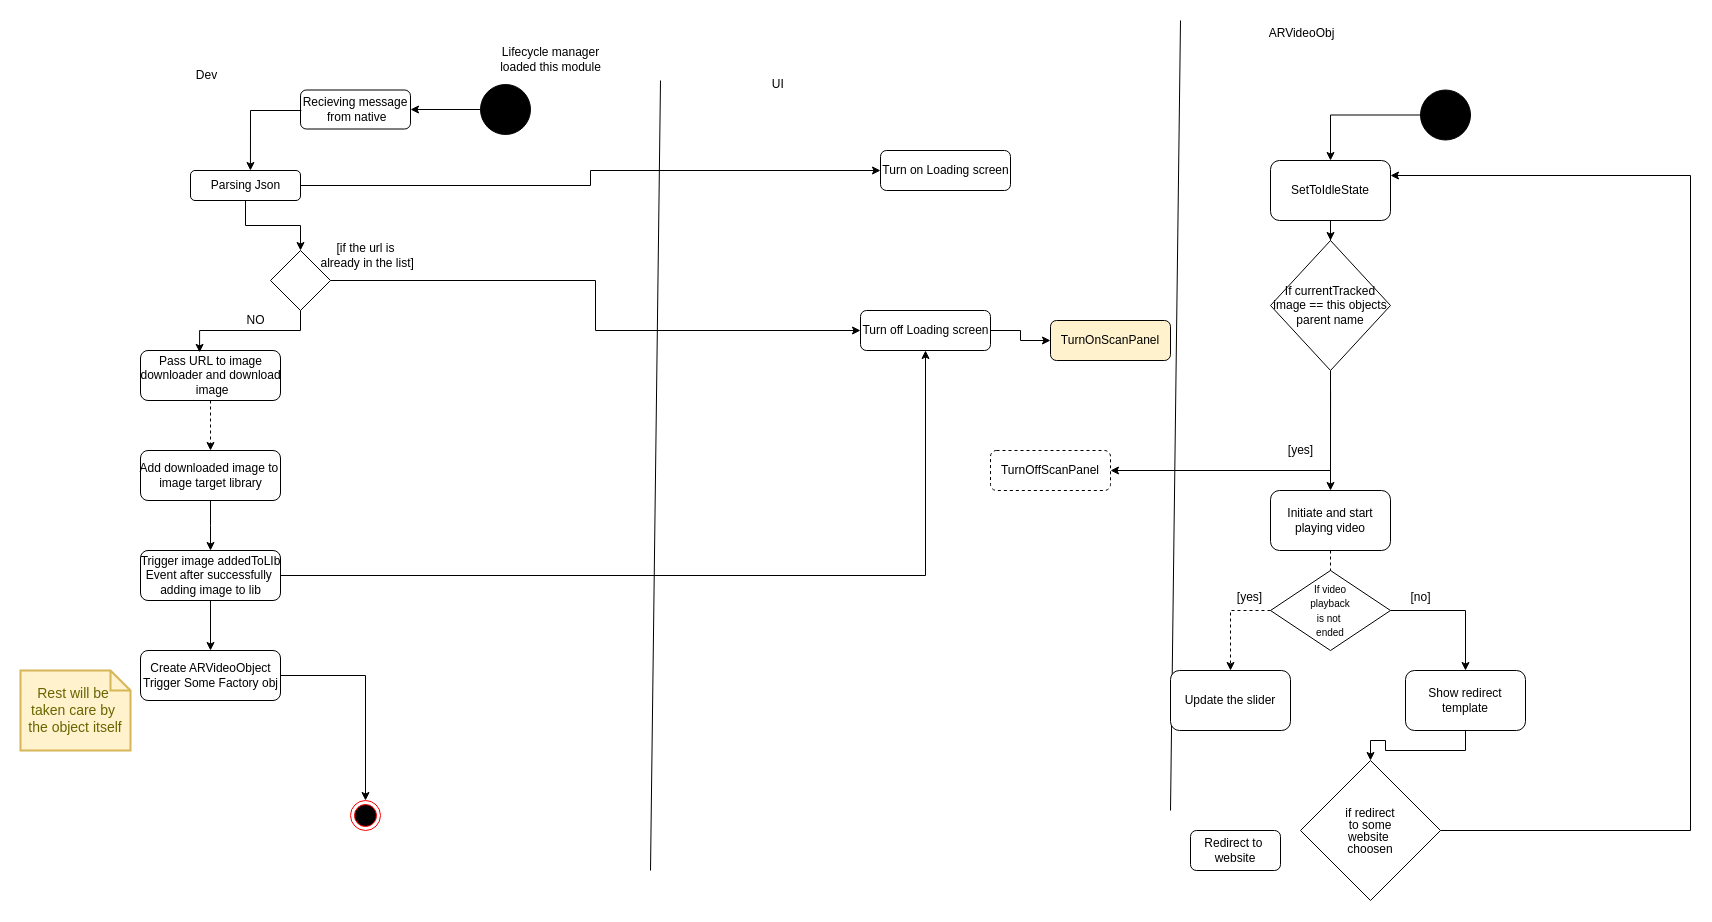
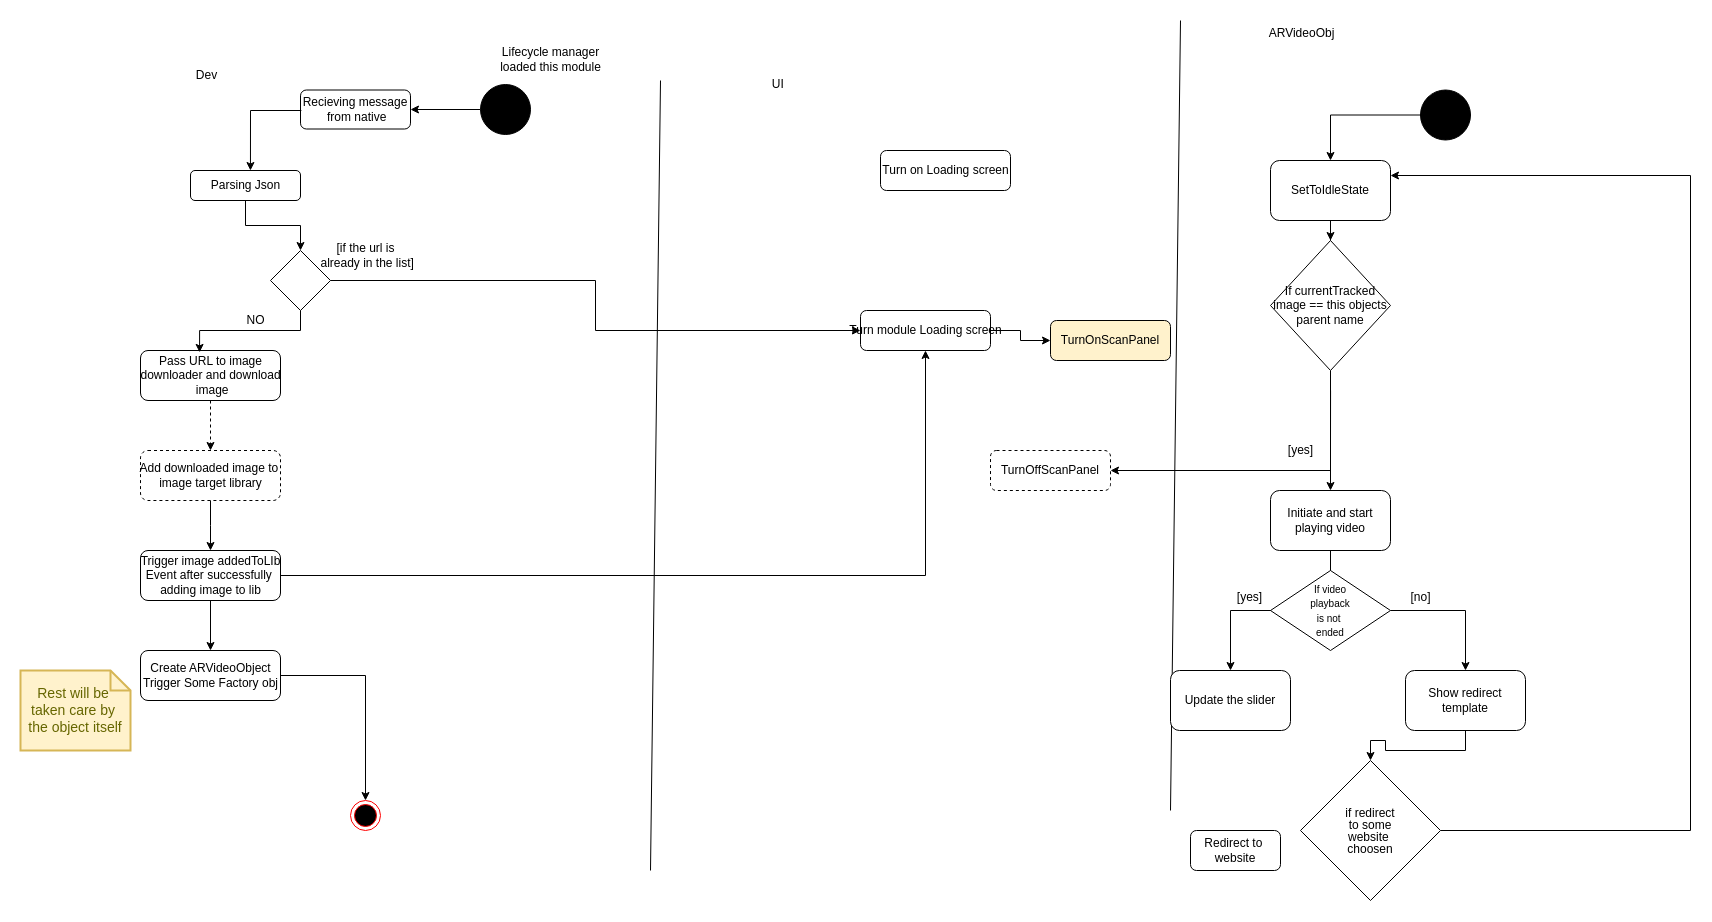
  <mxCell id="0" />
  <mxCell id="1" parent="0" />
  <mxCell id="2" value="" style="ellipse;html=1;shape=endState;fillColor=#000000;strokeColor=#ff0000;" parent="1" vertex="1"><mxGeometry x="350" y="800" width="30" height="30" as="geometry" /></mxCell>
  <mxCell id="3" style="edgeStyle=orthogonalEdgeStyle;rounded=0;orthogonalLoop=1;jettySize=auto;html=1;entryX=0.545;entryY=0;entryDx=0;entryDy=0;entryPerimeter=0;" parent="1" target="6" edge="1"><mxGeometry relative="1" as="geometry"><mxPoint x="300.858" y="110" as="sourcePoint" /><Array as="points"><mxPoint x="250" y="110" /></Array></mxGeometry></mxCell>
  <mxCell id="4" value="" style="edgeStyle=orthogonalEdgeStyle;rounded=0;orthogonalLoop=1;jettySize=auto;html=1;" parent="1" source="6" target="9" edge="1"><mxGeometry relative="1" as="geometry"><mxPoint x="245" y="260" as="targetPoint" /></mxGeometry></mxCell>
- <mxCell id="5" style="edgeStyle=orthogonalEdgeStyle;rounded=0;orthogonalLoop=1;jettySize=auto;html=1;entryX=0;entryY=0.5;entryDx=0;entryDy=0;" parent="1" source="6" target="24" edge="1"><mxGeometry relative="1" as="geometry" /></mxCell>
  <mxCell id="6" value="Parsing Json" style="html=1;fillColor=none;rounded=1;" parent="1" vertex="1"><mxGeometry x="190" y="170" width="110" height="30" as="geometry" /></mxCell>
  <mxCell id="7" style="edgeStyle=orthogonalEdgeStyle;rounded=0;orthogonalLoop=1;jettySize=auto;html=1;entryX=0.422;entryY=0.038;entryDx=0;entryDy=0;entryPerimeter=0;" parent="1" source="9" target="12" edge="1"><mxGeometry relative="1" as="geometry" /></mxCell>
  <mxCell id="8" style="edgeStyle=orthogonalEdgeStyle;rounded=0;orthogonalLoop=1;jettySize=auto;html=1;entryX=0;entryY=0.5;entryDx=0;entryDy=0;" parent="1" source="9" target="26" edge="1"><mxGeometry relative="1" as="geometry"><mxPoint x="470" y="320" as="targetPoint" /></mxGeometry></mxCell>
  <mxCell id="9" value="" style="rhombus;whiteSpace=wrap;html=1;rounded=0;fillColor=none;" parent="1" vertex="1"><mxGeometry x="270" y="250" width="60" height="60" as="geometry" /></mxCell>
  <mxCell id="10" value="[if the url is&lt;br&gt;&amp;nbsp;already in the list]" style="text;html=1;align=center;verticalAlign=middle;resizable=0;points=[];autosize=1;" parent="1" vertex="1"><mxGeometry x="310" y="240" width="110" height="30" as="geometry" /></mxCell>
  <mxCell id="11" value="" style="edgeStyle=orthogonalEdgeStyle;rounded=0;orthogonalLoop=1;jettySize=auto;html=1;dashed=1;" parent="1" source="12" target="14" edge="1"><mxGeometry relative="1" as="geometry" /></mxCell>
  <mxCell id="12" value="Pass URL to image &lt;br&gt;downloader and download&lt;br&gt;&amp;nbsp;image" style="html=1;fillColor=none;rounded=1;" parent="1" vertex="1"><mxGeometry x="140" y="350" width="140" height="50" as="geometry" /></mxCell>
  <mxCell id="13" style="edgeStyle=orthogonalEdgeStyle;rounded=0;orthogonalLoop=1;jettySize=auto;html=1;" parent="1" source="14" edge="1"><mxGeometry relative="1" as="geometry"><mxPoint x="210" y="550" as="targetPoint" /></mxGeometry></mxCell>
- <mxCell id="14" value="Add downloaded image to&amp;nbsp;&lt;br&gt;image target library" style="html=1;fillColor=none;rounded=1;" parent="1" vertex="1"><mxGeometry x="140" y="450" width="140" height="50" as="geometry" /></mxCell>
+ <mxCell id="14" value="Add downloaded image to&amp;nbsp;&lt;br&gt;image target library" style="html=1;fillColor=none;rounded=1;dashed=1;" parent="1" vertex="1"><mxGeometry x="140" y="450" width="140" height="50" as="geometry" /></mxCell>
  <mxCell id="15" value="NO" style="text;html=1;align=center;verticalAlign=middle;resizable=0;points=[];autosize=1;" parent="1" vertex="1"><mxGeometry x="240" y="310" width="30" height="20" as="geometry" /></mxCell>
  <mxCell id="16" value="" style="edgeStyle=orthogonalEdgeStyle;rounded=0;orthogonalLoop=1;jettySize=auto;html=1;" parent="1" source="18" target="20" edge="1"><mxGeometry relative="1" as="geometry" /></mxCell>
  <mxCell id="17" style="edgeStyle=orthogonalEdgeStyle;rounded=0;orthogonalLoop=1;jettySize=auto;html=1;entryX=0.5;entryY=1;entryDx=0;entryDy=0;" parent="1" source="18" target="26" edge="1"><mxGeometry relative="1" as="geometry" /></mxCell>
  <mxCell id="18" value="Trigger image addedToLIb&lt;br&gt;Event after successfully&amp;nbsp;&lt;br&gt;adding image to lib" style="html=1;fillColor=none;rounded=1;" parent="1" vertex="1"><mxGeometry x="140" y="550" width="140" height="50" as="geometry" /></mxCell>
  <mxCell id="19" style="edgeStyle=orthogonalEdgeStyle;rounded=0;orthogonalLoop=1;jettySize=auto;html=1;entryX=0.5;entryY=0;entryDx=0;entryDy=0;" parent="1" source="20" target="2" edge="1"><mxGeometry relative="1" as="geometry" /></mxCell>
  <mxCell id="20" value="Create ARVideoObject&lt;br&gt;Trigger Some Factory obj" style="html=1;fillColor=none;rounded=1;" parent="1" vertex="1"><mxGeometry x="140" y="650" width="140" height="50" as="geometry" /></mxCell>
  <mxCell id="21" value="" style="endArrow=none;html=1;" parent="1" edge="1"><mxGeometry width="50" height="50" relative="1" as="geometry"><mxPoint x="650" y="870" as="sourcePoint" /><mxPoint x="660" y="80" as="targetPoint" /></mxGeometry></mxCell>
  <mxCell id="22" value="Dev" style="text;html=1;align=center;verticalAlign=middle;resizable=0;points=[];autosize=1;" parent="1" vertex="1"><mxGeometry x="186" y="65" width="40" height="20" as="geometry" /></mxCell>
  <mxCell id="23" value="UI&amp;nbsp;" style="text;html=1;align=center;verticalAlign=middle;resizable=0;points=[];autosize=1;" parent="1" vertex="1"><mxGeometry x="764" y="74" width="30" height="20" as="geometry" /></mxCell>
  <mxCell id="24" value="Turn on Loading screen" style="html=1;fillColor=none;rounded=1;" parent="1" vertex="1"><mxGeometry x="880" y="150" width="130" height="40" as="geometry" /></mxCell>
  <mxCell id="25" style="edgeStyle=orthogonalEdgeStyle;rounded=0;orthogonalLoop=1;jettySize=auto;html=1;entryX=0;entryY=0.5;entryDx=0;entryDy=0;" edge="1" parent="1" source="26" target="32"><mxGeometry relative="1" as="geometry" /></mxCell>
- <mxCell id="26" value="Turn off Loading screen" style="html=1;fillColor=none;rounded=1;" parent="1" vertex="1"><mxGeometry x="860" y="310" width="130" height="40" as="geometry" /></mxCell>
+ <mxCell id="26" value="Turn module Loading screen" style="html=1;fillColor=none;rounded=1;" parent="1" vertex="1"><mxGeometry x="860" y="310" width="130" height="40" as="geometry" /></mxCell>
  <mxCell id="27" value="Rest will be&amp;nbsp;&lt;br&gt;taken care by&amp;nbsp;&lt;br&gt;the object itself" style="shape=note;strokeWidth=2;fontSize=14;size=20;whiteSpace=wrap;html=1;fillColor=#fff2cc;strokeColor=#d6b656;fontColor=#666600;rounded=0;" parent="1" vertex="1"><mxGeometry x="20" y="670" width="110.0" height="80" as="geometry" /></mxCell>
  <mxCell id="28" value="Recieving message&lt;br&gt;&amp;nbsp;from native" style="rounded=1;whiteSpace=wrap;html=1;fillColor=none;" parent="1" vertex="1"><mxGeometry x="300" y="89.5" width="110" height="39" as="geometry" /></mxCell>
  <mxCell id="29" style="edgeStyle=orthogonalEdgeStyle;rounded=0;orthogonalLoop=1;jettySize=auto;html=1;entryX=1;entryY=0.5;entryDx=0;entryDy=0;" parent="1" source="30" target="28" edge="1"><mxGeometry relative="1" as="geometry" /></mxCell>
  <mxCell id="30" value="" style="ellipse;whiteSpace=wrap;html=1;aspect=fixed;rounded=0;fillColor=#000000;" parent="1" vertex="1"><mxGeometry x="480" y="84" width="50" height="50" as="geometry" /></mxCell>
  <mxCell id="31" value="Lifecycle manager&lt;br&gt;loaded this module" style="text;html=1;align=center;verticalAlign=middle;resizable=0;points=[];autosize=1;" parent="1" vertex="1"><mxGeometry x="490" y="44" width="120" height="30" as="geometry" /></mxCell>
  <mxCell id="32" value="TurnOnScanPanel" style="rounded=1;whiteSpace=wrap;html=1;fillColor=#fff2cc;" vertex="1" parent="1"><mxGeometry x="1050" y="320" width="120" height="40" as="geometry" /></mxCell>
  <mxCell id="33" value="" style="endArrow=none;html=1;" edge="1" parent="1"><mxGeometry width="50" height="50" relative="1" as="geometry"><mxPoint x="1170" y="810" as="sourcePoint" /><mxPoint x="1180" y="20" as="targetPoint" /></mxGeometry></mxCell>
  <mxCell id="34" style="edgeStyle=orthogonalEdgeStyle;rounded=0;orthogonalLoop=1;jettySize=auto;html=1;exitX=0;exitY=0.5;exitDx=0;exitDy=0;" edge="1" parent="1" source="35" target="37"><mxGeometry relative="1" as="geometry" /></mxCell>
  <mxCell id="35" value="" style="ellipse;whiteSpace=wrap;html=1;aspect=fixed;rounded=0;fillColor=#000000;" vertex="1" parent="1"><mxGeometry x="1420" y="89.5" width="50" height="50" as="geometry" /></mxCell>
  <mxCell id="36" style="edgeStyle=orthogonalEdgeStyle;rounded=0;orthogonalLoop=1;jettySize=auto;html=1;exitX=0.5;exitY=1;exitDx=0;exitDy=0;" edge="1" parent="1" source="37" target="39"><mxGeometry relative="1" as="geometry" /></mxCell>
  <mxCell id="37" value="SetToIdleState" style="rounded=1;whiteSpace=wrap;html=1;" vertex="1" parent="1"><mxGeometry x="1270" y="160" width="120" height="60" as="geometry" /></mxCell>
  <mxCell id="38" style="edgeStyle=orthogonalEdgeStyle;rounded=0;orthogonalLoop=1;jettySize=auto;html=1;entryX=1;entryY=0.5;entryDx=0;entryDy=0;" edge="1" parent="1" source="39" target="41"><mxGeometry relative="1" as="geometry"><mxPoint x="1320" y="410" as="targetPoint" /><Array as="points"><mxPoint x="1330" y="470" /></Array></mxGeometry></mxCell>
  <mxCell id="39" value="If currentTracked image == this objects parent name" style="rhombus;whiteSpace=wrap;html=1;" vertex="1" parent="1"><mxGeometry x="1270" y="240" width="120" height="130" as="geometry" /></mxCell>
  <mxCell id="40" value="[yes]" style="text;html=1;align=center;verticalAlign=middle;resizable=0;points=[];autosize=1;" vertex="1" parent="1"><mxGeometry x="1280" y="440" width="40" height="20" as="geometry" /></mxCell>
  <mxCell id="41" value="TurnOffScanPanel" style="rounded=1;whiteSpace=wrap;html=1;dashed=1;" vertex="1" parent="1"><mxGeometry x="990" y="450" width="120" height="40" as="geometry" /></mxCell>
  <mxCell id="42" style="edgeStyle=orthogonalEdgeStyle;rounded=0;orthogonalLoop=1;jettySize=auto;html=1;exitX=0.5;exitY=0;exitDx=0;exitDy=0;endArrow=none;endFill=0;startArrow=classic;startFill=1;" edge="1" parent="1" source="44"><mxGeometry relative="1" as="geometry"><mxPoint x="1330.069" y="390" as="targetPoint" /></mxGeometry></mxCell>
- <mxCell id="43" style="edgeStyle=orthogonalEdgeStyle;rounded=0;orthogonalLoop=1;jettySize=auto;html=1;entryX=0.5;entryY=0;entryDx=0;entryDy=0;startArrow=none;startFill=0;endArrow=classic;endFill=1;dashed=1;" edge="1" parent="1" source="44" target="46"><mxGeometry relative="1" as="geometry" /></mxCell>
+ <mxCell id="43" style="edgeStyle=orthogonalEdgeStyle;rounded=0;orthogonalLoop=1;jettySize=auto;html=1;entryX=0.5;entryY=0;entryDx=0;entryDy=0;startArrow=none;startFill=0;endArrow=classic;endFill=1;" edge="1" parent="1" source="44" target="46"><mxGeometry relative="1" as="geometry" /></mxCell>
  <mxCell id="44" value="Initiate and start&lt;br&gt;playing video" style="rounded=1;whiteSpace=wrap;html=1;" vertex="1" parent="1"><mxGeometry x="1270" y="490" width="120" height="60" as="geometry" /></mxCell>
  <mxCell id="45" value="ARVideoObj" style="text;html=1;align=center;verticalAlign=middle;resizable=0;points=[];autosize=1;" vertex="1" parent="1"><mxGeometry x="1261" y="23" width="80" height="20" as="geometry" /></mxCell>
  <mxCell id="46" value="Update the slider" style="rounded=1;whiteSpace=wrap;html=1;" vertex="1" parent="1"><mxGeometry x="1170" y="670" width="120" height="60" as="geometry" /></mxCell>
  <mxCell id="47" style="edgeStyle=orthogonalEdgeStyle;rounded=0;orthogonalLoop=1;jettySize=auto;html=1;startArrow=none;startFill=0;endArrow=classic;endFill=1;" edge="1" parent="1" source="48" target="54"><mxGeometry relative="1" as="geometry" /></mxCell>
  <mxCell id="48" value="Show redirect template" style="rounded=1;whiteSpace=wrap;html=1;" vertex="1" parent="1"><mxGeometry x="1405" y="670" width="120" height="60" as="geometry" /></mxCell>
  <mxCell id="49" style="edgeStyle=orthogonalEdgeStyle;rounded=0;orthogonalLoop=1;jettySize=auto;html=1;exitX=1;exitY=0.5;exitDx=0;exitDy=0;startArrow=none;startFill=0;endArrow=classic;endFill=1;" edge="1" parent="1" source="50" target="48"><mxGeometry relative="1" as="geometry" /></mxCell>
  <mxCell id="50" value="&lt;font style=&quot;font-size: 10px&quot;&gt;If video&lt;br&gt;&amp;nbsp;playback&amp;nbsp;&lt;br&gt;is not&amp;nbsp;&lt;br&gt;ended&lt;/font&gt;" style="rhombus;whiteSpace=wrap;html=1;" vertex="1" parent="1"><mxGeometry x="1270" y="570" width="120" height="80" as="geometry" /></mxCell>
  <mxCell id="51" value="[yes]" style="text;html=1;align=center;verticalAlign=middle;resizable=0;points=[];autosize=1;" vertex="1" parent="1"><mxGeometry x="1229" y="587" width="40" height="20" as="geometry" /></mxCell>
  <mxCell id="52" value="[no]" style="text;html=1;align=center;verticalAlign=middle;resizable=0;points=[];autosize=1;" vertex="1" parent="1"><mxGeometry x="1400" y="587" width="40" height="20" as="geometry" /></mxCell>
  <mxCell id="53" style="edgeStyle=orthogonalEdgeStyle;rounded=0;orthogonalLoop=1;jettySize=auto;html=1;startArrow=none;startFill=0;endArrow=classic;endFill=1;entryX=1;entryY=0.25;entryDx=0;entryDy=0;" edge="1" parent="1" source="54" target="37"><mxGeometry relative="1" as="geometry"><mxPoint x="1590" y="160" as="targetPoint" /><Array as="points"><mxPoint x="1690" y="830" /><mxPoint x="1690" y="175" /></Array></mxGeometry></mxCell>
  <mxCell id="54" value="&lt;p style=&quot;line-height: 100%&quot;&gt;if redirect&lt;br&gt;to some&lt;br&gt;website&amp;nbsp;&lt;br&gt;choosen&lt;/p&gt;" style="rhombus;whiteSpace=wrap;html=1;" vertex="1" parent="1"><mxGeometry x="1300" y="760" width="140" height="140" as="geometry" /></mxCell>
  <mxCell id="55" value="Redirect to&amp;nbsp;&lt;br&gt;website" style="rounded=1;whiteSpace=wrap;html=1;" vertex="1" parent="1"><mxGeometry x="1190" y="830" width="90" height="40" as="geometry" /></mxCell>
